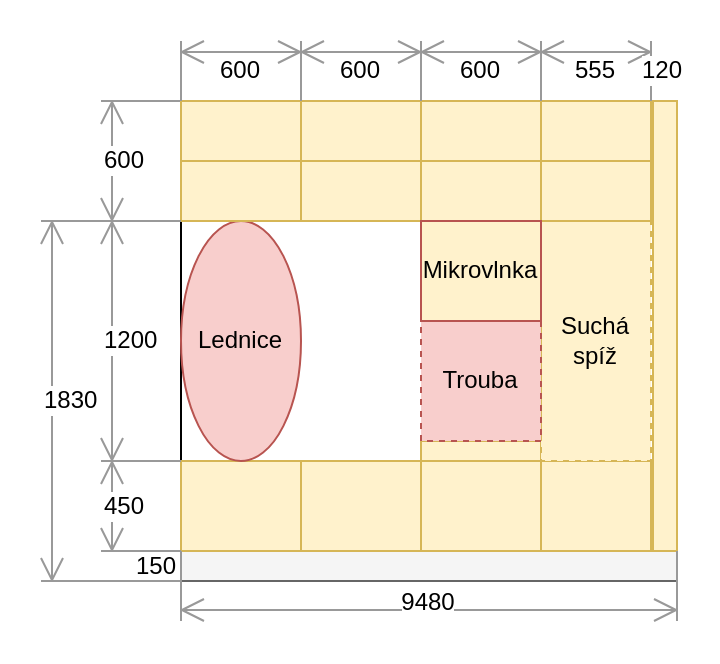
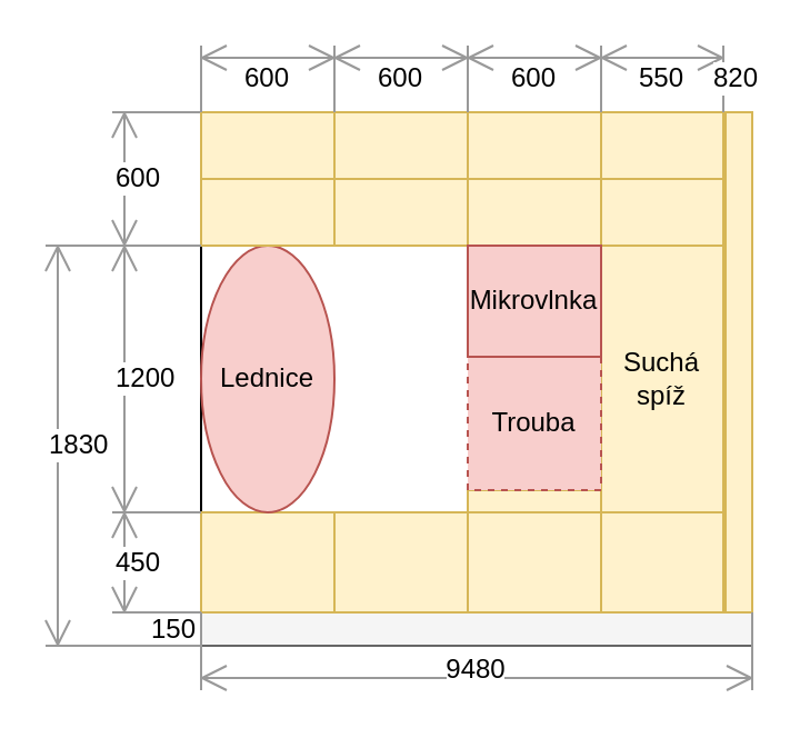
  <mxCell id="0" />
  <mxCell id="1" parent="0" />
  <mxCell id="2" value="" style="rounded=0;whiteSpace=wrap;html=1;" vertex="1" parent="1"><mxGeometry x="90" y="50" width="248" height="240" as="geometry" /></mxCell>
  <mxCell id="3" value="" style="rounded=0;whiteSpace=wrap;html=1;fillColor=#f5f5f5;fontColor=#333333;strokeColor=#666666;" vertex="1" parent="1"><mxGeometry x="90" y="275" width="248" height="15" as="geometry" /></mxCell>
  <mxCell id="4" value="" style="rounded=0;whiteSpace=wrap;html=1;fillColor=#fff2cc;strokeColor=#d6b656;" vertex="1" parent="1"><mxGeometry x="90" y="230" width="60" height="45" as="geometry" /></mxCell>
  <mxCell id="5" value="Lednice" style="ellipse;whiteSpace=wrap;html=1;fillColor=#f8cecc;strokeColor=#b85450;" vertex="1" parent="1"><mxGeometry x="90" y="110" width="60" height="120" as="geometry" /></mxCell>
  <mxCell id="6" value="150" style="shape=dimension;direction=south;whiteSpace=wrap;html=1;align=right;points=[];verticalAlign=middle;labelBackgroundColor=#ffffff;strokeColor=none;" vertex="1" parent="1"><mxGeometry x="50" y="275" width="40" height="15" as="geometry" /></mxCell>
  <mxCell id="7" value="450" style="shape=dimension;direction=south;whiteSpace=wrap;html=1;align=left;points=[];verticalAlign=middle;labelBackgroundColor=#ffffff;strokeColor=#999999;" vertex="1" parent="1"><mxGeometry x="50" y="230" width="40" height="45" as="geometry" /></mxCell>
  <mxCell id="8" value="1200" style="shape=dimension;direction=south;whiteSpace=wrap;html=1;align=left;points=[];verticalAlign=middle;labelBackgroundColor=#ffffff;strokeColor=#999999;" vertex="1" parent="1"><mxGeometry x="50" y="110" width="40" height="120" as="geometry" /></mxCell>
  <mxCell id="9" value="" style="rounded=0;whiteSpace=wrap;html=1;fillColor=#fff2cc;strokeColor=#d6b656;" vertex="1" parent="1"><mxGeometry x="90" y="50" width="60" height="60" as="geometry" /></mxCell>
  <mxCell id="10" value="600" style="shape=dimension;direction=south;whiteSpace=wrap;html=1;align=left;points=[];verticalAlign=middle;labelBackgroundColor=#ffffff;strokeColor=#999999;" vertex="1" parent="1"><mxGeometry x="50" y="50" width="40" height="60" as="geometry" /></mxCell>
  <mxCell id="11" value="1830" style="shape=dimension;direction=south;whiteSpace=wrap;html=1;align=left;points=[];verticalAlign=middle;labelBackgroundColor=#ffffff;strokeColor=#999999;" vertex="1" parent="1"><mxGeometry x="20" y="110" width="70" height="180" as="geometry" /></mxCell>
  <mxCell id="12" value="" style="rounded=0;whiteSpace=wrap;html=1;fillColor=#fff2cc;strokeColor=#d6b656;" vertex="1" parent="1"><mxGeometry x="90" y="50" width="60" height="30" as="geometry" /></mxCell>
  <mxCell id="13" value="" style="rounded=0;whiteSpace=wrap;html=1;fillColor=#fff2cc;strokeColor=#d6b656;" vertex="1" parent="1"><mxGeometry x="150" y="230" width="60" height="45" as="geometry" /></mxCell>
  <mxCell id="14" value="" style="rounded=0;whiteSpace=wrap;html=1;fillColor=#fff2cc;strokeColor=#d6b656;" vertex="1" parent="1"><mxGeometry x="150" y="50" width="60" height="60" as="geometry" /></mxCell>
  <mxCell id="15" value="" style="rounded=0;whiteSpace=wrap;html=1;fillColor=#fff2cc;strokeColor=#d6b656;" vertex="1" parent="1"><mxGeometry x="150" y="50" width="60" height="30" as="geometry" /></mxCell>
  <mxCell id="16" value="" style="rounded=0;whiteSpace=wrap;html=1;fillColor=#fff2cc;strokeColor=#d6b656;" vertex="1" parent="1"><mxGeometry x="210" y="220" width="60" height="55" as="geometry" /></mxCell>
  <mxCell id="17" value="" style="rounded=0;whiteSpace=wrap;html=1;fillColor=#fff2cc;strokeColor=#d6b656;" vertex="1" parent="1"><mxGeometry x="210" y="50" width="60" height="60" as="geometry" /></mxCell>
  <mxCell id="18" value="" style="rounded=0;whiteSpace=wrap;html=1;fillColor=#fff2cc;strokeColor=#d6b656;" vertex="1" parent="1"><mxGeometry x="210" y="50" width="60" height="30" as="geometry" /></mxCell>
  <mxCell id="19" value="" style="rounded=0;whiteSpace=wrap;html=1;fillColor=#fff2cc;strokeColor=#d6b656;" vertex="1" parent="1"><mxGeometry x="270" y="230" width="55" height="45" as="geometry" /></mxCell>
- <mxCell id="20" value="Suchá spíž" style="rounded=0;whiteSpace=wrap;html=1;fillColor=#fff2cc;strokeColor=#d6b656;dashed=1;" vertex="1" parent="1"><mxGeometry x="270" y="110" width="55" height="120" as="geometry" /></mxCell>
+ <mxCell id="20" value="Suchá spíž" style="rounded=0;whiteSpace=wrap;html=1;fillColor=#fff2cc;strokeColor=#d6b656;" vertex="1" parent="1"><mxGeometry x="270" y="110" width="55" height="120" as="geometry" /></mxCell>
  <mxCell id="21" value="" style="rounded=0;whiteSpace=wrap;html=1;fillColor=#fff2cc;strokeColor=#d6b656;" vertex="1" parent="1"><mxGeometry x="270" y="50" width="55" height="60" as="geometry" /></mxCell>
  <mxCell id="22" value="" style="rounded=0;whiteSpace=wrap;html=1;fillColor=#fff2cc;strokeColor=#d6b656;" vertex="1" parent="1"><mxGeometry x="270" y="50" width="55" height="30" as="geometry" /></mxCell>
  <mxCell id="23" value="" style="rounded=0;whiteSpace=wrap;html=1;fillColor=#fff2cc;strokeColor=#d6b656;" vertex="1" parent="1"><mxGeometry x="326" y="50" width="12" height="225" as="geometry" /></mxCell>
  <mxCell id="24" value="9480" style="shape=dimension;direction=east;whiteSpace=wrap;html=1;align=center;points=[];verticalAlign=bottom;spacingTop=-8;labelBackgroundColor=#ffffff;strokeColor=#999999;" vertex="1" parent="1"><mxGeometry x="90" y="275" width="248" height="35" as="geometry" /></mxCell>
  <mxCell id="25" value="600" style="shape=dimension;direction=west;whiteSpace=wrap;html=1;align=center;points=[];verticalAlign=middle;labelBackgroundColor=#ffffff;strokeColor=#999999;" vertex="1" parent="1"><mxGeometry x="90" y="20" width="60" height="30" as="geometry" /></mxCell>
  <mxCell id="26" value="600" style="shape=dimension;direction=west;whiteSpace=wrap;html=1;align=center;points=[];verticalAlign=middle;labelBackgroundColor=#ffffff;strokeColor=#999999;" vertex="1" parent="1"><mxGeometry x="150" y="20" width="60" height="30" as="geometry" /></mxCell>
  <mxCell id="27" value="600" style="shape=dimension;direction=west;whiteSpace=wrap;html=1;align=center;points=[];verticalAlign=middle;labelBackgroundColor=#ffffff;strokeColor=#999999;" vertex="1" parent="1"><mxGeometry x="210" y="20" width="60" height="30" as="geometry" /></mxCell>
- <mxCell id="28" value="555" style="shape=dimension;direction=west;whiteSpace=wrap;html=1;align=center;points=[];verticalAlign=middle;labelBackgroundColor=#ffffff;strokeColor=#999999;" vertex="1" parent="1"><mxGeometry x="270" y="20" width="55" height="30" as="geometry" /></mxCell>
+ <mxCell id="28" value="550" style="shape=dimension;direction=west;whiteSpace=wrap;html=1;align=center;points=[];verticalAlign=middle;labelBackgroundColor=#ffffff;strokeColor=#999999;" vertex="1" parent="1"><mxGeometry x="270" y="20" width="55" height="30" as="geometry" /></mxCell>
  <mxCell id="29" value="" style="rounded=0;whiteSpace=wrap;html=1;fillColor=#fff2cc;strokeColor=#d6b656;" vertex="1" parent="1"><mxGeometry x="210" y="230" width="60" height="45" as="geometry" /></mxCell>
  <mxCell id="30" value="Trouba" style="rounded=0;whiteSpace=wrap;html=1;fillColor=#f8cecc;strokeColor=#b85450;dashed=1;" vertex="1" parent="1"><mxGeometry x="210" y="160" width="60" height="60" as="geometry" /></mxCell>
- <mxCell id="31" value="Mikrovlnka" style="rounded=0;whiteSpace=wrap;html=1;fillColor=#fff2cc;strokeColor=#b85450;" vertex="1" parent="1"><mxGeometry x="210" y="110" width="60" height="50" as="geometry" /></mxCell>
- <mxCell id="32" value="120" style="shape=dimension;direction=west;whiteSpace=wrap;html=1;align=center;points=[];verticalAlign=middle;labelBackgroundColor=#ffffff;strokeColor=none;" vertex="1" parent="1"><mxGeometry x="325" y="20" width="12" height="30" as="geometry" /></mxCell>
+ <mxCell id="31" value="Mikrovlnka" style="rounded=0;whiteSpace=wrap;html=1;fillColor=#f8cecc;strokeColor=#b85450;" vertex="1" parent="1"><mxGeometry x="210" y="110" width="60" height="50" as="geometry" /></mxCell>
+ <mxCell id="32" value="820" style="shape=dimension;direction=west;whiteSpace=wrap;html=1;align=center;points=[];verticalAlign=middle;labelBackgroundColor=#ffffff;strokeColor=none;" vertex="1" parent="1"><mxGeometry x="325" y="20" width="12" height="30" as="geometry" /></mxCell>
